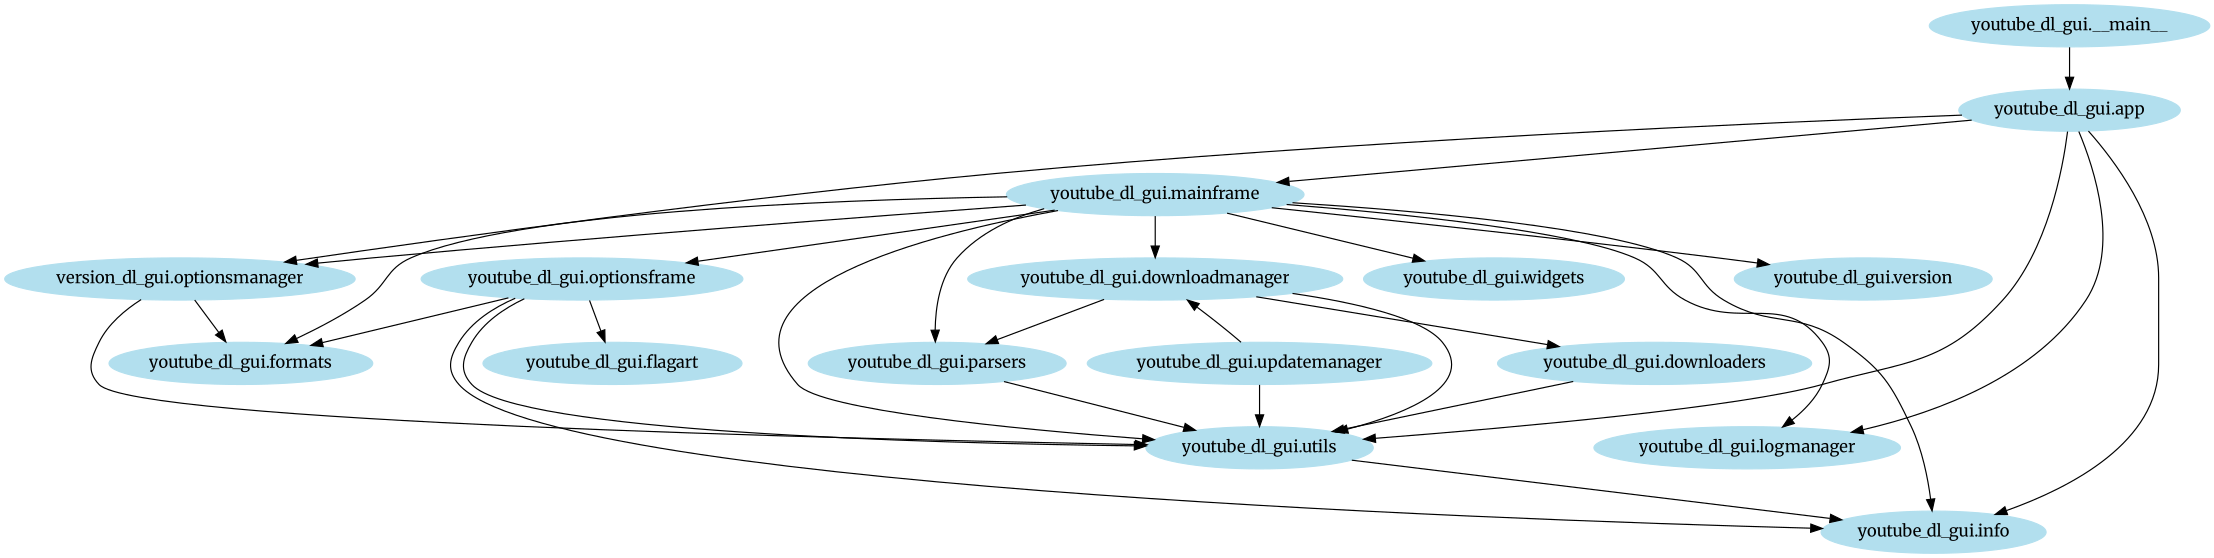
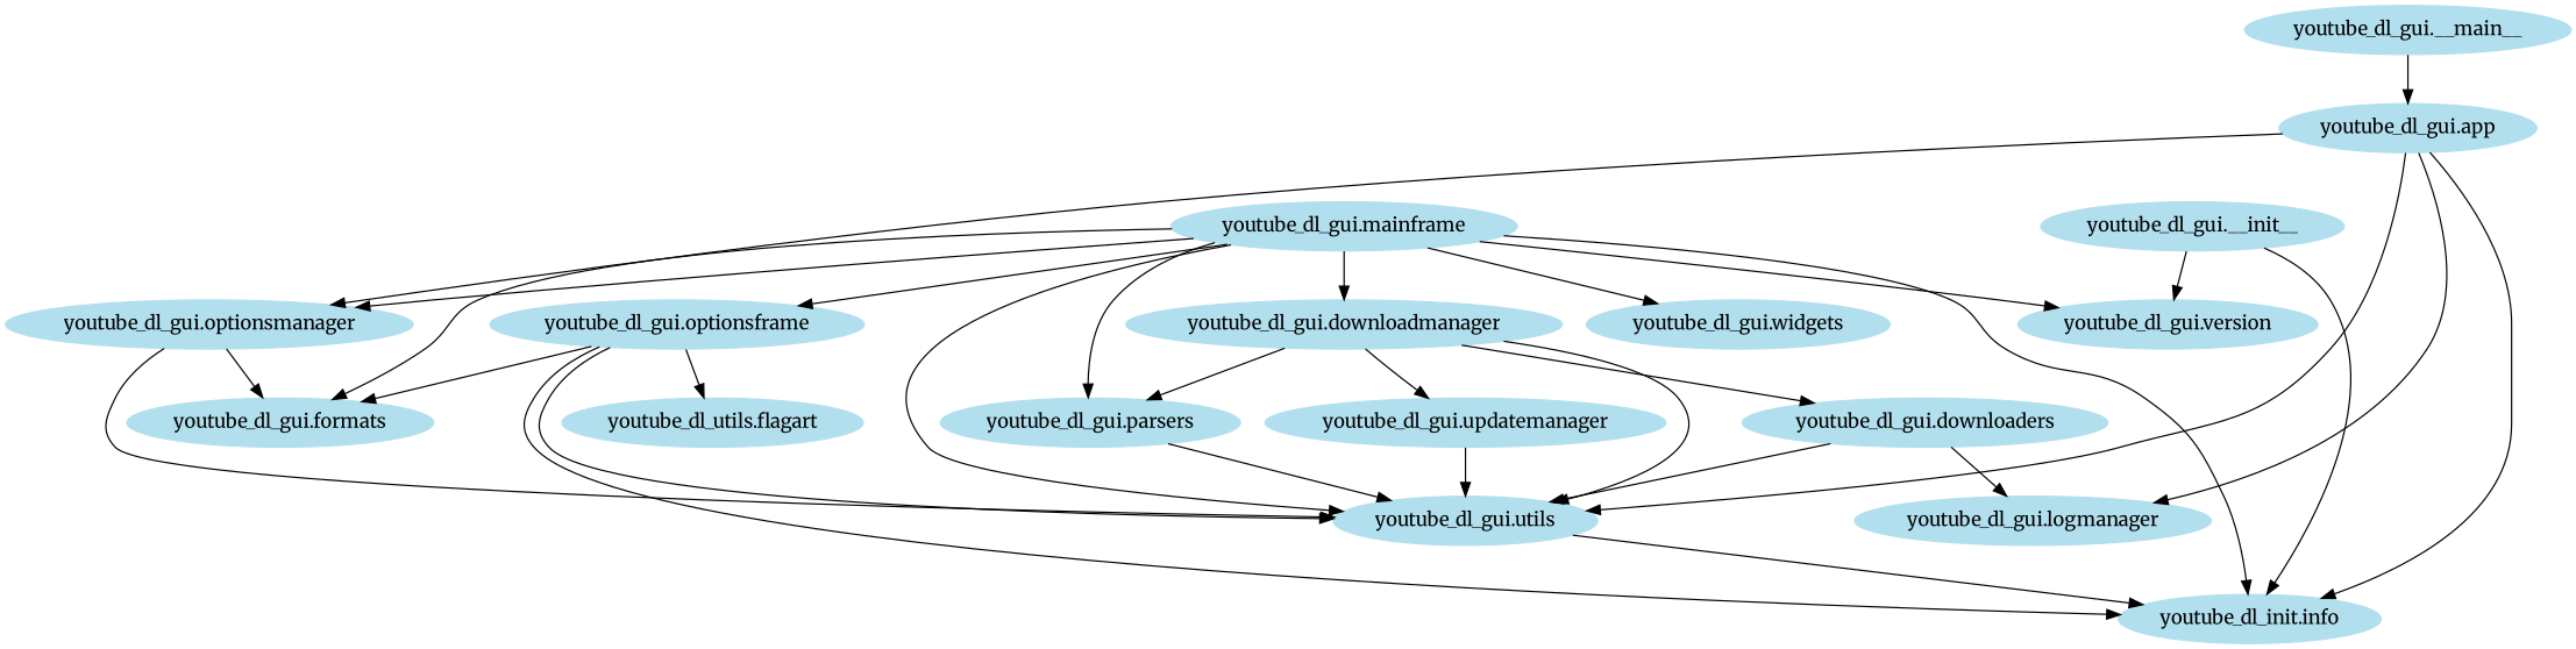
  digraph {
    fontname=Merriweather
    node [color=lightblue2 fontname=Merriweather style=filled]
    edge [fontname=Merriweather]
    "youtube_dl_gui.app"
-   "youtube_dl_gui.info"
+   "youtube_dl_gui.info" [label="youtube_dl_init.info"]
    "youtube_dl_gui.logmanager"
    "youtube_dl_gui.mainframe"
-   "youtube_dl_gui.optionsmanager" [label="version_dl_gui.optionsmanager"]
+   "youtube_dl_gui.optionsmanager"
    "youtube_dl_gui.utils"
    "youtube_dl_gui.downloadmanager"
    "youtube_dl_gui.parsers"
    "youtube_dl_gui.formats"
    "youtube_dl_gui.optionsframe"
    "youtube_dl_gui.version"
    "youtube_dl_gui.widgets"
    "youtube_dl_gui.updatemanager"
    "youtube_dl_gui.downloaders"
-   "youtube_dl_gui.flagart"
+   "youtube_dl_gui.flagart" [label="youtube_dl_utils.flagart"]
+   "youtube_dl_gui.__init__"
    "youtube_dl_gui.__main__"
    "youtube_dl_gui.app" -> "youtube_dl_gui.info"
    "youtube_dl_gui.app" -> "youtube_dl_gui.logmanager"
-   "youtube_dl_gui.app" -> "youtube_dl_gui.mainframe"
    "youtube_dl_gui.app" -> "youtube_dl_gui.optionsmanager"
    "youtube_dl_gui.app" -> "youtube_dl_gui.utils"
    "youtube_dl_gui.mainframe" -> "youtube_dl_gui.info"
-   "youtube_dl_gui.mainframe" -> "youtube_dl_gui.logmanager"
+   "youtube_dl_gui.downloaders" -> "youtube_dl_gui.logmanager"
    "youtube_dl_gui.mainframe" -> "youtube_dl_gui.optionsmanager"
    "youtube_dl_gui.mainframe" -> "youtube_dl_gui.utils"
    "youtube_dl_gui.mainframe" -> "youtube_dl_gui.downloadmanager"
    "youtube_dl_gui.mainframe" -> "youtube_dl_gui.parsers"
    "youtube_dl_gui.mainframe" -> "youtube_dl_gui.formats"
    "youtube_dl_gui.mainframe" -> "youtube_dl_gui.optionsframe"
    "youtube_dl_gui.mainframe" -> "youtube_dl_gui.version"
    "youtube_dl_gui.mainframe" -> "youtube_dl_gui.widgets"
    "youtube_dl_gui.optionsmanager" -> "youtube_dl_gui.utils"
    "youtube_dl_gui.optionsmanager" -> "youtube_dl_gui.formats"
    "youtube_dl_gui.utils" -> "youtube_dl_gui.info"
    "youtube_dl_gui.downloadmanager" -> "youtube_dl_gui.utils"
    "youtube_dl_gui.downloadmanager" -> "youtube_dl_gui.parsers"
-   "youtube_dl_gui.updatemanager" -> "youtube_dl_gui.downloadmanager"
+   "youtube_dl_gui.downloadmanager" -> "youtube_dl_gui.updatemanager"
    "youtube_dl_gui.downloadmanager" -> "youtube_dl_gui.downloaders"
    "youtube_dl_gui.parsers" -> "youtube_dl_gui.utils"
    "youtube_dl_gui.optionsframe" -> "youtube_dl_gui.info"
    "youtube_dl_gui.optionsframe" -> "youtube_dl_gui.utils"
    "youtube_dl_gui.optionsframe" -> "youtube_dl_gui.formats"
    "youtube_dl_gui.optionsframe" -> "youtube_dl_gui.flagart"
    "youtube_dl_gui.updatemanager" -> "youtube_dl_gui.utils"
    "youtube_dl_gui.downloaders" -> "youtube_dl_gui.utils"
+   "youtube_dl_gui.__init__" -> "youtube_dl_gui.info"
+   "youtube_dl_gui.__init__" -> "youtube_dl_gui.version"
    "youtube_dl_gui.__main__" -> "youtube_dl_gui.app"
  }
